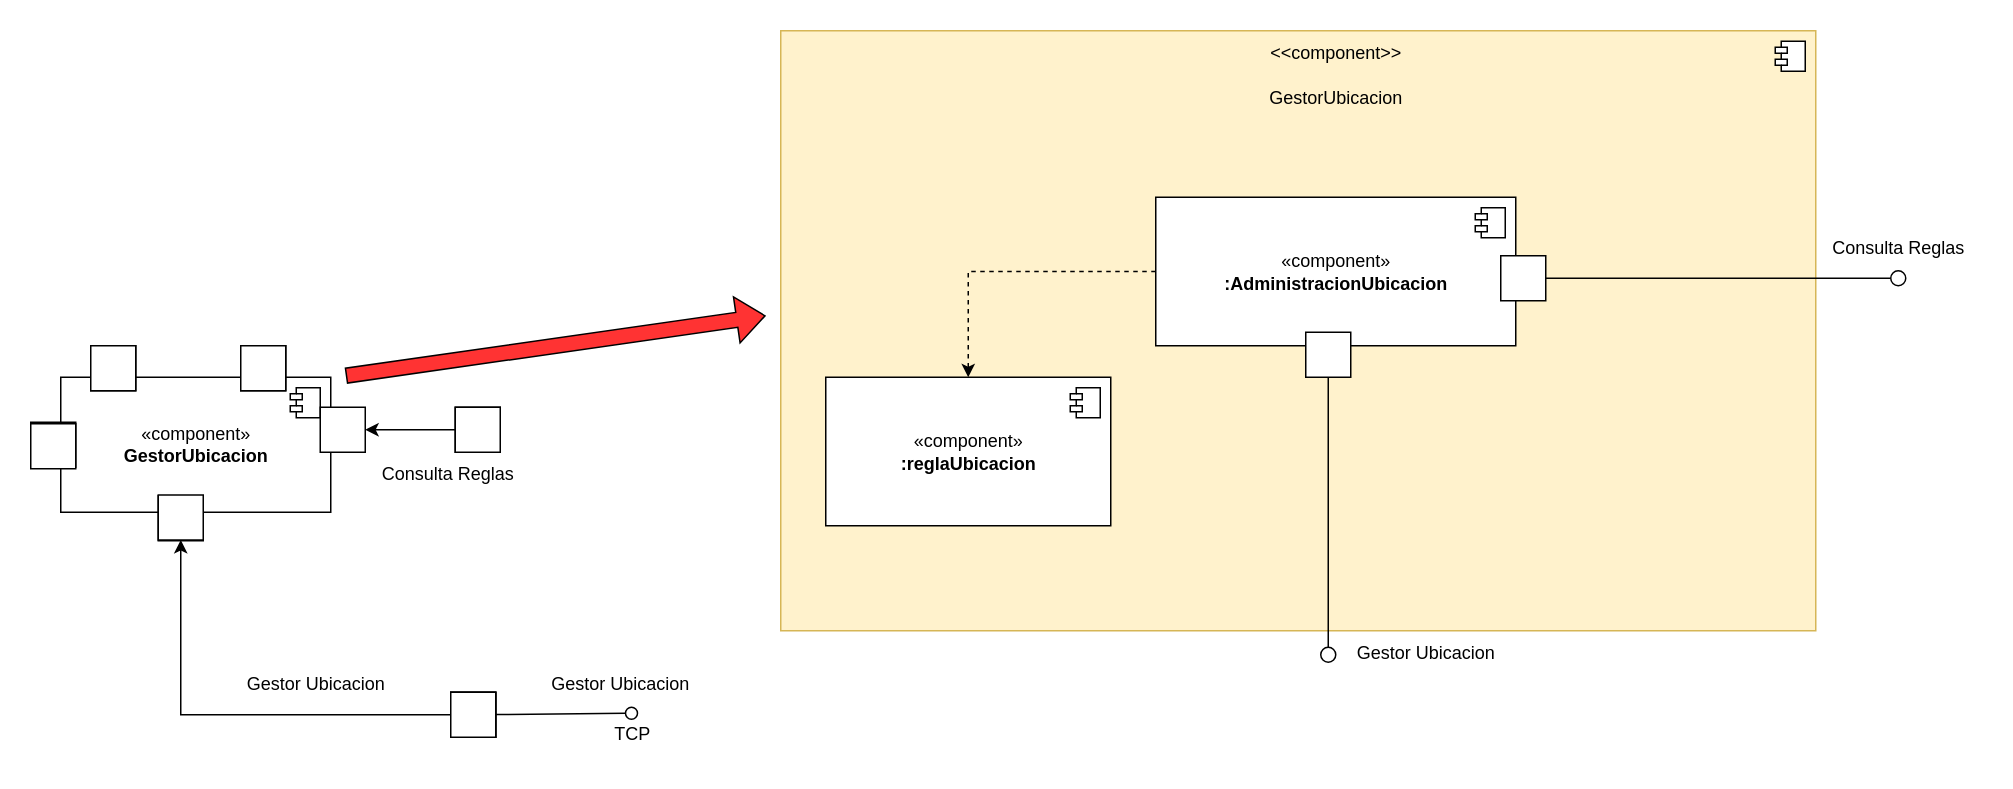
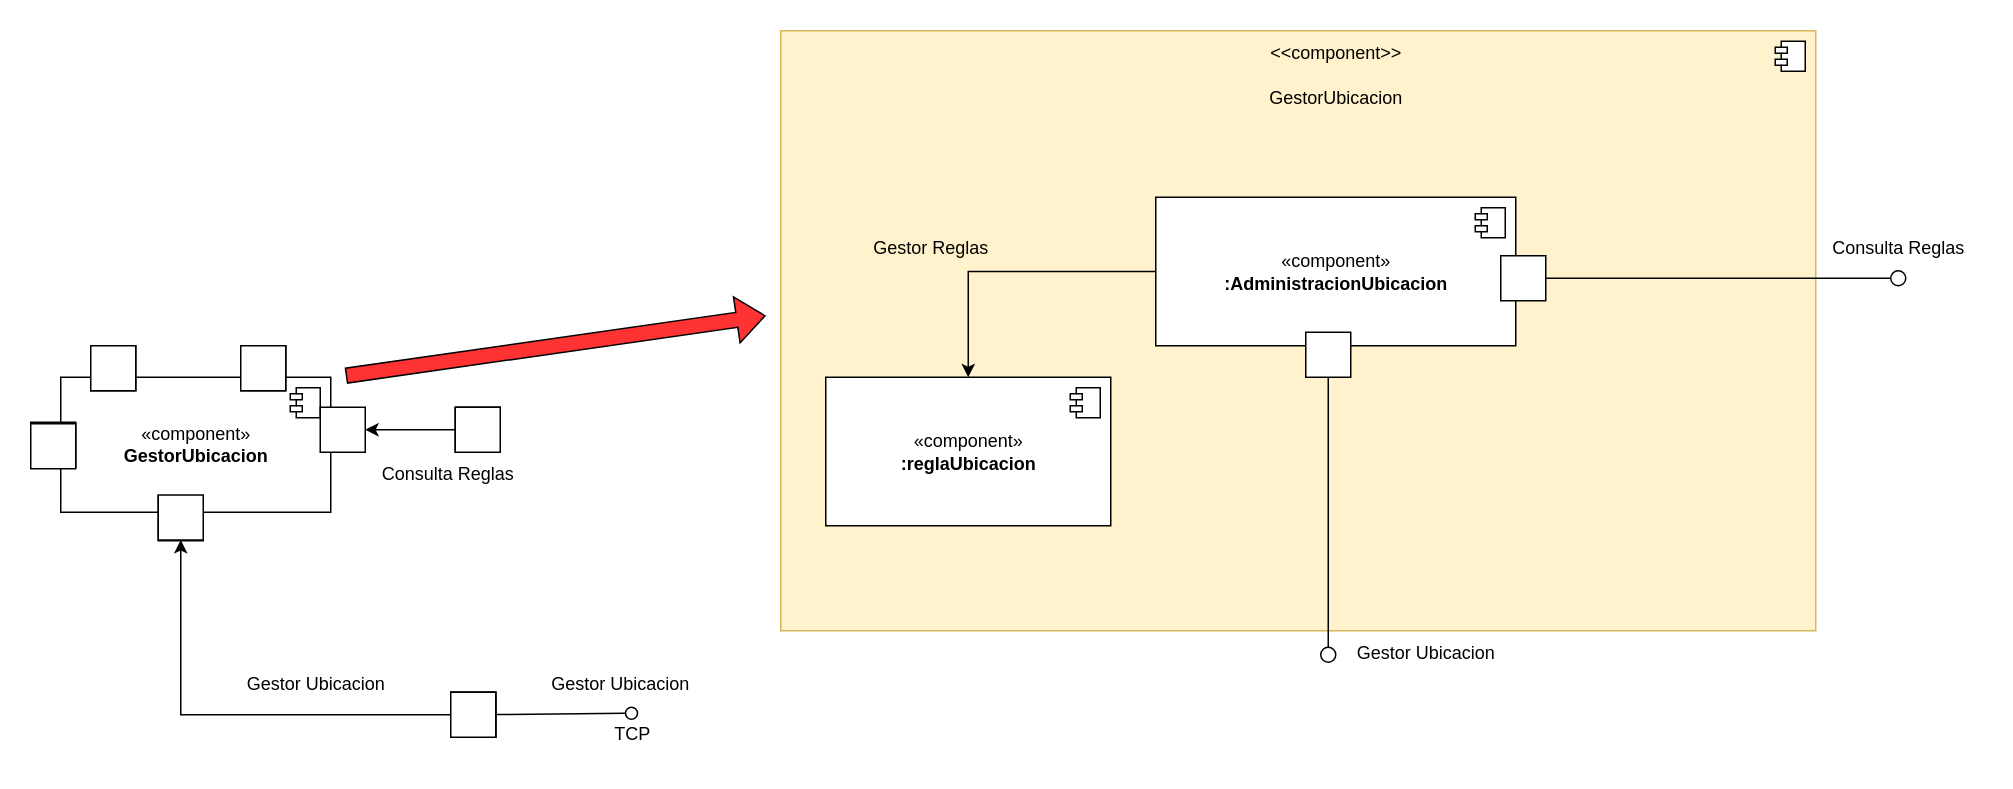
  <mxCell id="0" />
  <mxCell id="1" parent="0" />
  <mxCell id="2" value="«component»&lt;br&gt;&lt;b&gt;GestorUbicacion&lt;br&gt;&lt;/b&gt;" style="html=1;dropTarget=0;" vertex="1" parent="1"><mxGeometry x="40" y="251" width="180" height="90" as="geometry" /></mxCell>
  <mxCell id="3" value="" style="shape=module;jettyWidth=8;jettyHeight=4;" vertex="1" parent="2"><mxGeometry x="1" width="20" height="20" relative="1" as="geometry"><mxPoint x="-27" y="7" as="offset" /></mxGeometry></mxCell>
  <mxCell id="4" value="" style="html=1;rounded=0;" vertex="1" parent="1"><mxGeometry x="20" y="281" width="30" height="30" as="geometry" /></mxCell>
  <mxCell id="5" value="" style="html=1;rounded=0;" vertex="1" parent="1"><mxGeometry x="60" y="230" width="30" height="30" as="geometry" /></mxCell>
  <mxCell id="6" value="" style="html=1;rounded=0;" vertex="1" parent="1"><mxGeometry x="160" y="230" width="30" height="30" as="geometry" /></mxCell>
  <mxCell id="7" value="" style="html=1;rounded=0;direction=east;flipV=0;" vertex="1" parent="1"><mxGeometry x="300" y="461" width="30" height="30" as="geometry" /></mxCell>
  <mxCell id="8" value="Gestor Ubicacion" style="text;html=1;align=center;verticalAlign=middle;resizable=0;points=[];autosize=1;strokeColor=none;fillColor=none;" vertex="1" parent="1"><mxGeometry x="352.5" y="441" width="120" height="30" as="geometry" /></mxCell>
  <mxCell id="9" value="" style="html=1;rounded=0;direction=east;flipV=0;" vertex="1" parent="1"><mxGeometry x="105" y="330" width="30" height="30" as="geometry" /></mxCell>
  <mxCell id="10" value="Gestor Ubicacion" style="text;html=1;align=center;verticalAlign=middle;resizable=0;points=[];autosize=1;strokeColor=none;fillColor=none;" vertex="1" parent="1"><mxGeometry x="150" y="441" width="120" height="30" as="geometry" /></mxCell>
  <mxCell id="11" value="" style="html=1;rounded=0;" vertex="1" parent="1"><mxGeometry x="303" y="271" width="30" height="30" as="geometry" /></mxCell>
  <mxCell id="12" value="" style="html=1;rounded=0;" vertex="1" parent="1"><mxGeometry x="213" y="271" width="30" height="30" as="geometry" /></mxCell>
  <mxCell id="13" style="edgeStyle=orthogonalEdgeStyle;rounded=0;orthogonalLoop=1;jettySize=auto;html=1;entryX=1;entryY=0.5;entryDx=0;entryDy=0;" edge="1" parent="1" source="14" target="12"><mxGeometry relative="1" as="geometry" /></mxCell>
  <mxCell id="14" value="" style="html=1;rounded=0;direction=east;flipV=0;" vertex="1" parent="1"><mxGeometry x="303" y="271" width="30" height="30" as="geometry" /></mxCell>
  <mxCell id="15" value="Consulta Reglas" style="text;html=1;align=center;verticalAlign=middle;resizable=0;points=[];autosize=1;strokeColor=none;fillColor=none;" vertex="1" parent="1"><mxGeometry x="243" y="301" width="110" height="30" as="geometry" /></mxCell>
  <mxCell id="16" value="" style="html=1;rounded=0;" vertex="1" parent="1"><mxGeometry x="300" y="461" width="30" height="30" as="geometry" /></mxCell>
  <mxCell id="17" value="" style="endArrow=none;html=1;rounded=0;align=center;verticalAlign=top;endFill=0;labelBackgroundColor=none;endSize=2;" edge="1" parent="1" source="16" target="18"><mxGeometry relative="1" as="geometry" /></mxCell>
  <mxCell id="18" value="" style="ellipse;html=1;fontSize=11;align=center;fillColor=none;points=[];aspect=fixed;resizable=0;verticalAlign=bottom;labelPosition=center;verticalLabelPosition=top;flipH=1;" vertex="1" parent="1"><mxGeometry x="416.5" y="471" width="8" height="8" as="geometry" /></mxCell>
  <mxCell id="19" style="edgeStyle=orthogonalEdgeStyle;rounded=0;orthogonalLoop=1;jettySize=auto;html=1;entryX=0.5;entryY=1;entryDx=0;entryDy=0;" edge="1" parent="1" source="20" target="21"><mxGeometry relative="1" as="geometry" /></mxCell>
  <mxCell id="20" value="" style="html=1;rounded=0;direction=east;flipV=0;" vertex="1" parent="1"><mxGeometry x="300" y="461" width="30" height="30" as="geometry" /></mxCell>
  <mxCell id="21" value="" style="html=1;rounded=0;" vertex="1" parent="1"><mxGeometry x="105" y="329.5" width="30" height="30" as="geometry" /></mxCell>
  <mxCell id="22" value="" style="html=1;rounded=0;" vertex="1" parent="1"><mxGeometry x="60" y="230" width="30" height="30" as="geometry" /></mxCell>
  <mxCell id="23" value="" style="html=1;rounded=0;" vertex="1" parent="1"><mxGeometry x="160" y="230" width="30" height="30" as="geometry" /></mxCell>
  <mxCell id="24" value="" style="html=1;rounded=0;direction=east;flipV=0;" vertex="1" parent="1"><mxGeometry x="20" y="282" width="30" height="30" as="geometry" /></mxCell>
  <mxCell id="25" value="TCP" style="text;html=1;align=center;verticalAlign=middle;resizable=0;points=[];autosize=1;strokeColor=none;fillColor=none;" vertex="1" parent="1"><mxGeometry x="395.5" y="474" width="50" height="30" as="geometry" /></mxCell>
  <mxCell id="26" value="" style="shape=flexArrow;endArrow=classic;html=1;rounded=0;fillColor=#FF3333;" edge="1" parent="1"><mxGeometry width="50" height="50" relative="1" as="geometry"><mxPoint x="230" y="250" as="sourcePoint" /><mxPoint x="510" y="210" as="targetPoint" /></mxGeometry></mxCell>
  <mxCell id="27" value="" style="html=1;dropTarget=0;fillColor=#fff2cc;strokeColor=#d6b656;" vertex="1" parent="1"><mxGeometry x="520" y="20" width="690" height="400" as="geometry" /></mxCell>
  <mxCell id="28" value="" style="shape=module;jettyWidth=8;jettyHeight=4;" vertex="1" parent="27"><mxGeometry x="1" width="20" height="20" relative="1" as="geometry"><mxPoint x="-27" y="7" as="offset" /></mxGeometry></mxCell>
- <mxCell id="29" style="edgeStyle=orthogonalEdgeStyle;rounded=0;orthogonalLoop=1;jettySize=auto;html=1;fillColor=#FF3333;dashed=1;" edge="1" parent="1" source="30" target="43"><mxGeometry relative="1" as="geometry" /></mxCell>
+ <mxCell id="29" style="edgeStyle=orthogonalEdgeStyle;rounded=0;orthogonalLoop=1;jettySize=auto;html=1;fillColor=#FF3333;" edge="1" parent="1" source="30" target="43"><mxGeometry relative="1" as="geometry" /></mxCell>
  <mxCell id="30" value="«component»&lt;br&gt;&lt;b&gt;:AdministracionUbicacion&lt;br&gt;&lt;/b&gt;" style="html=1;dropTarget=0;" vertex="1" parent="1"><mxGeometry x="770" y="131" width="240" height="99" as="geometry" /></mxCell>
  <mxCell id="31" value="" style="shape=module;jettyWidth=8;jettyHeight=4;" vertex="1" parent="30"><mxGeometry x="1" width="20" height="20" relative="1" as="geometry"><mxPoint x="-27" y="7" as="offset" /></mxGeometry></mxCell>
  <mxCell id="32" value="" style="html=1;rounded=0;" vertex="1" parent="1"><mxGeometry x="1000" y="170" width="30" height="30" as="geometry" /></mxCell>
  <mxCell id="33" value="" style="html=1;rounded=0;" vertex="1" parent="1"><mxGeometry x="870" y="221" width="30" height="30" as="geometry" /></mxCell>
  <mxCell id="34" value="" style="rounded=0;orthogonalLoop=1;jettySize=auto;html=1;endArrow=none;endFill=0;sketch=0;targetPerimeterSpacing=0;fillColor=#FF3333;startArrow=none;" edge="1" parent="1" source="40"><mxGeometry relative="1" as="geometry"><mxPoint x="1300" y="185" as="sourcePoint" /><mxPoint x="1270" y="185" as="targetPoint" /></mxGeometry></mxCell>
  <mxCell id="35" value="&amp;lt;&amp;lt;component&amp;gt;&amp;gt;" style="text;html=1;align=center;verticalAlign=middle;resizable=0;points=[];autosize=1;strokeColor=none;fillColor=none;" vertex="1" parent="1"><mxGeometry x="835" y="20" width="110" height="30" as="geometry" /></mxCell>
  <mxCell id="36" value="GestorUbicacion" style="text;html=1;align=center;verticalAlign=middle;resizable=0;points=[];autosize=1;strokeColor=none;fillColor=none;" vertex="1" parent="1"><mxGeometry x="835" y="50" width="110" height="30" as="geometry" /></mxCell>
  <mxCell id="37" value="" style="ellipse;whiteSpace=wrap;html=1;align=center;aspect=fixed;resizable=0;points=[];outlineConnect=0;sketch=0;" vertex="1" parent="1"><mxGeometry x="880" y="431" width="10" height="10" as="geometry" /></mxCell>
  <mxCell id="38" value="" style="rounded=0;orthogonalLoop=1;jettySize=auto;html=1;endArrow=none;endFill=0;sketch=0;sourcePerimeterSpacing=0;targetPerimeterSpacing=0;fillColor=#FF3333;exitX=0.5;exitY=1;exitDx=0;exitDy=0;" edge="1" parent="1" source="33" target="37"><mxGeometry relative="1" as="geometry"><mxPoint x="875" y="480" as="sourcePoint" /><mxPoint x="760" y="470" as="targetPoint" /></mxGeometry></mxCell>
  <mxCell id="39" value="Consulta Reglas" style="text;html=1;align=center;verticalAlign=middle;resizable=0;points=[];autosize=1;strokeColor=none;fillColor=none;" vertex="1" parent="1"><mxGeometry x="1210" y="150" width="110" height="30" as="geometry" /></mxCell>
  <mxCell id="40" value="" style="ellipse;whiteSpace=wrap;html=1;align=center;aspect=fixed;resizable=0;points=[];outlineConnect=0;sketch=0;" vertex="1" parent="1"><mxGeometry x="1260" y="180" width="10" height="10" as="geometry" /></mxCell>
  <mxCell id="41" value="" style="rounded=0;orthogonalLoop=1;jettySize=auto;html=1;endArrow=none;endFill=0;sketch=0;sourcePerimeterSpacing=0;fillColor=#FF3333;" edge="1" parent="1" source="32" target="40"><mxGeometry relative="1" as="geometry"><mxPoint x="1030" y="185" as="sourcePoint" /><mxPoint x="1270" y="185" as="targetPoint" /></mxGeometry></mxCell>
  <mxCell id="42" value="Gestor Ubicacion" style="text;html=1;align=center;verticalAlign=middle;resizable=0;points=[];autosize=1;strokeColor=none;fillColor=none;" vertex="1" parent="1"><mxGeometry x="890" y="420" width="120" height="30" as="geometry" /></mxCell>
  <mxCell id="43" value="«component»&lt;br&gt;&lt;b&gt;:reglaUbicacion&lt;br&gt;&lt;/b&gt;" style="html=1;dropTarget=0;" vertex="1" parent="1"><mxGeometry x="550" y="251" width="190" height="99" as="geometry" /></mxCell>
  <mxCell id="44" value="" style="shape=module;jettyWidth=8;jettyHeight=4;" vertex="1" parent="43"><mxGeometry x="1" width="20" height="20" relative="1" as="geometry"><mxPoint x="-27" y="7" as="offset" /></mxGeometry></mxCell>
+ <mxCell id="45" value="Gestor Reglas" style="text;html=1;align=center;verticalAlign=middle;resizable=0;points=[];autosize=1;strokeColor=none;fillColor=none;" vertex="1" parent="1"><mxGeometry x="570" y="150" width="100" height="30" as="geometry" /></mxCell>
